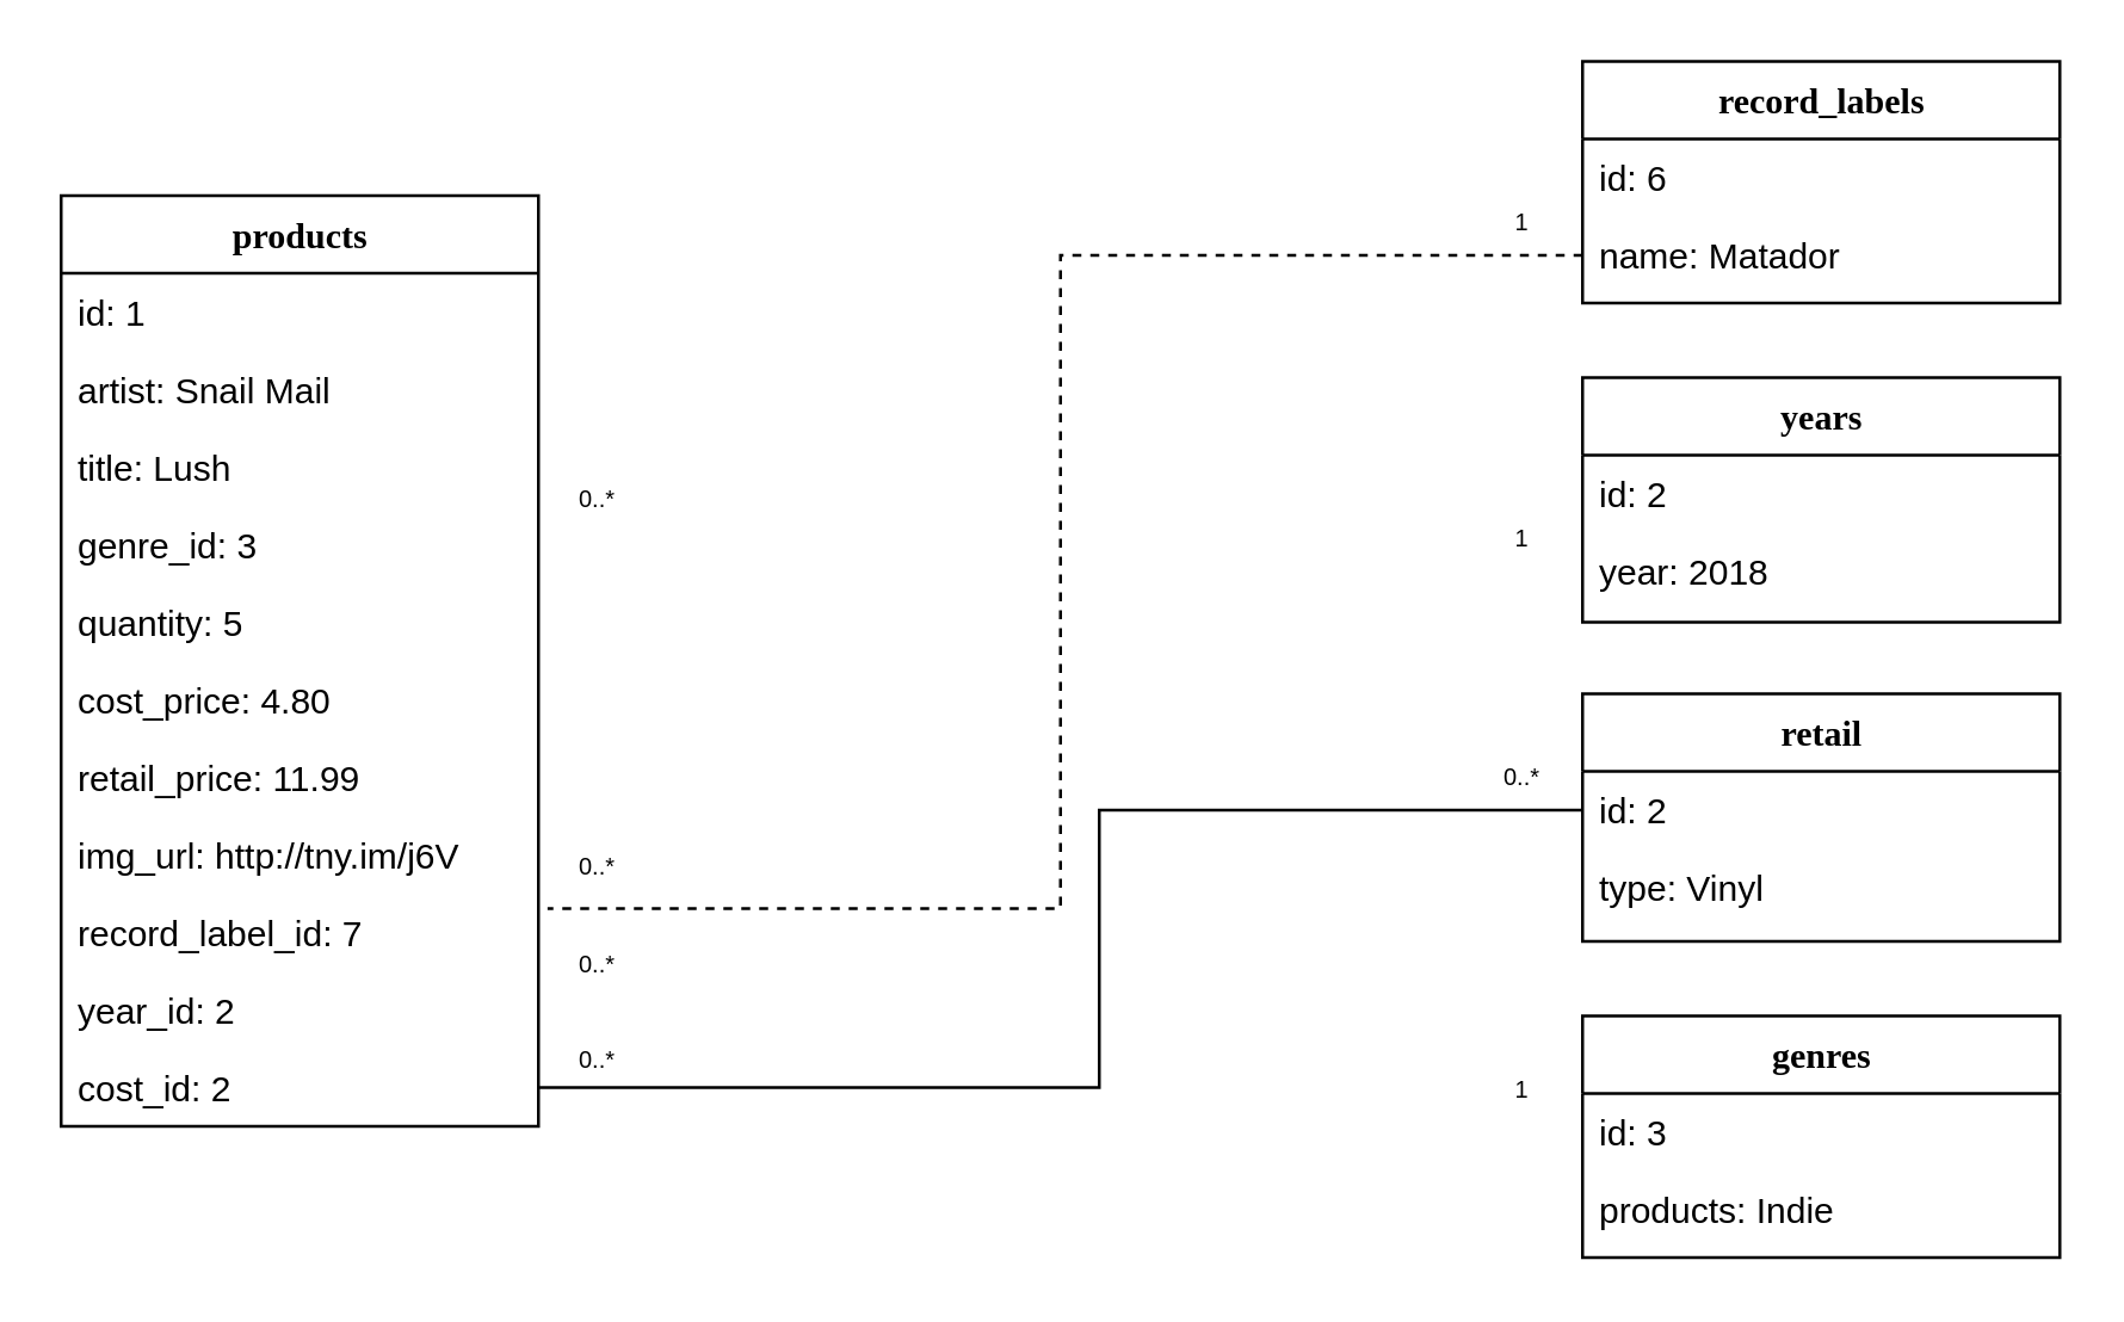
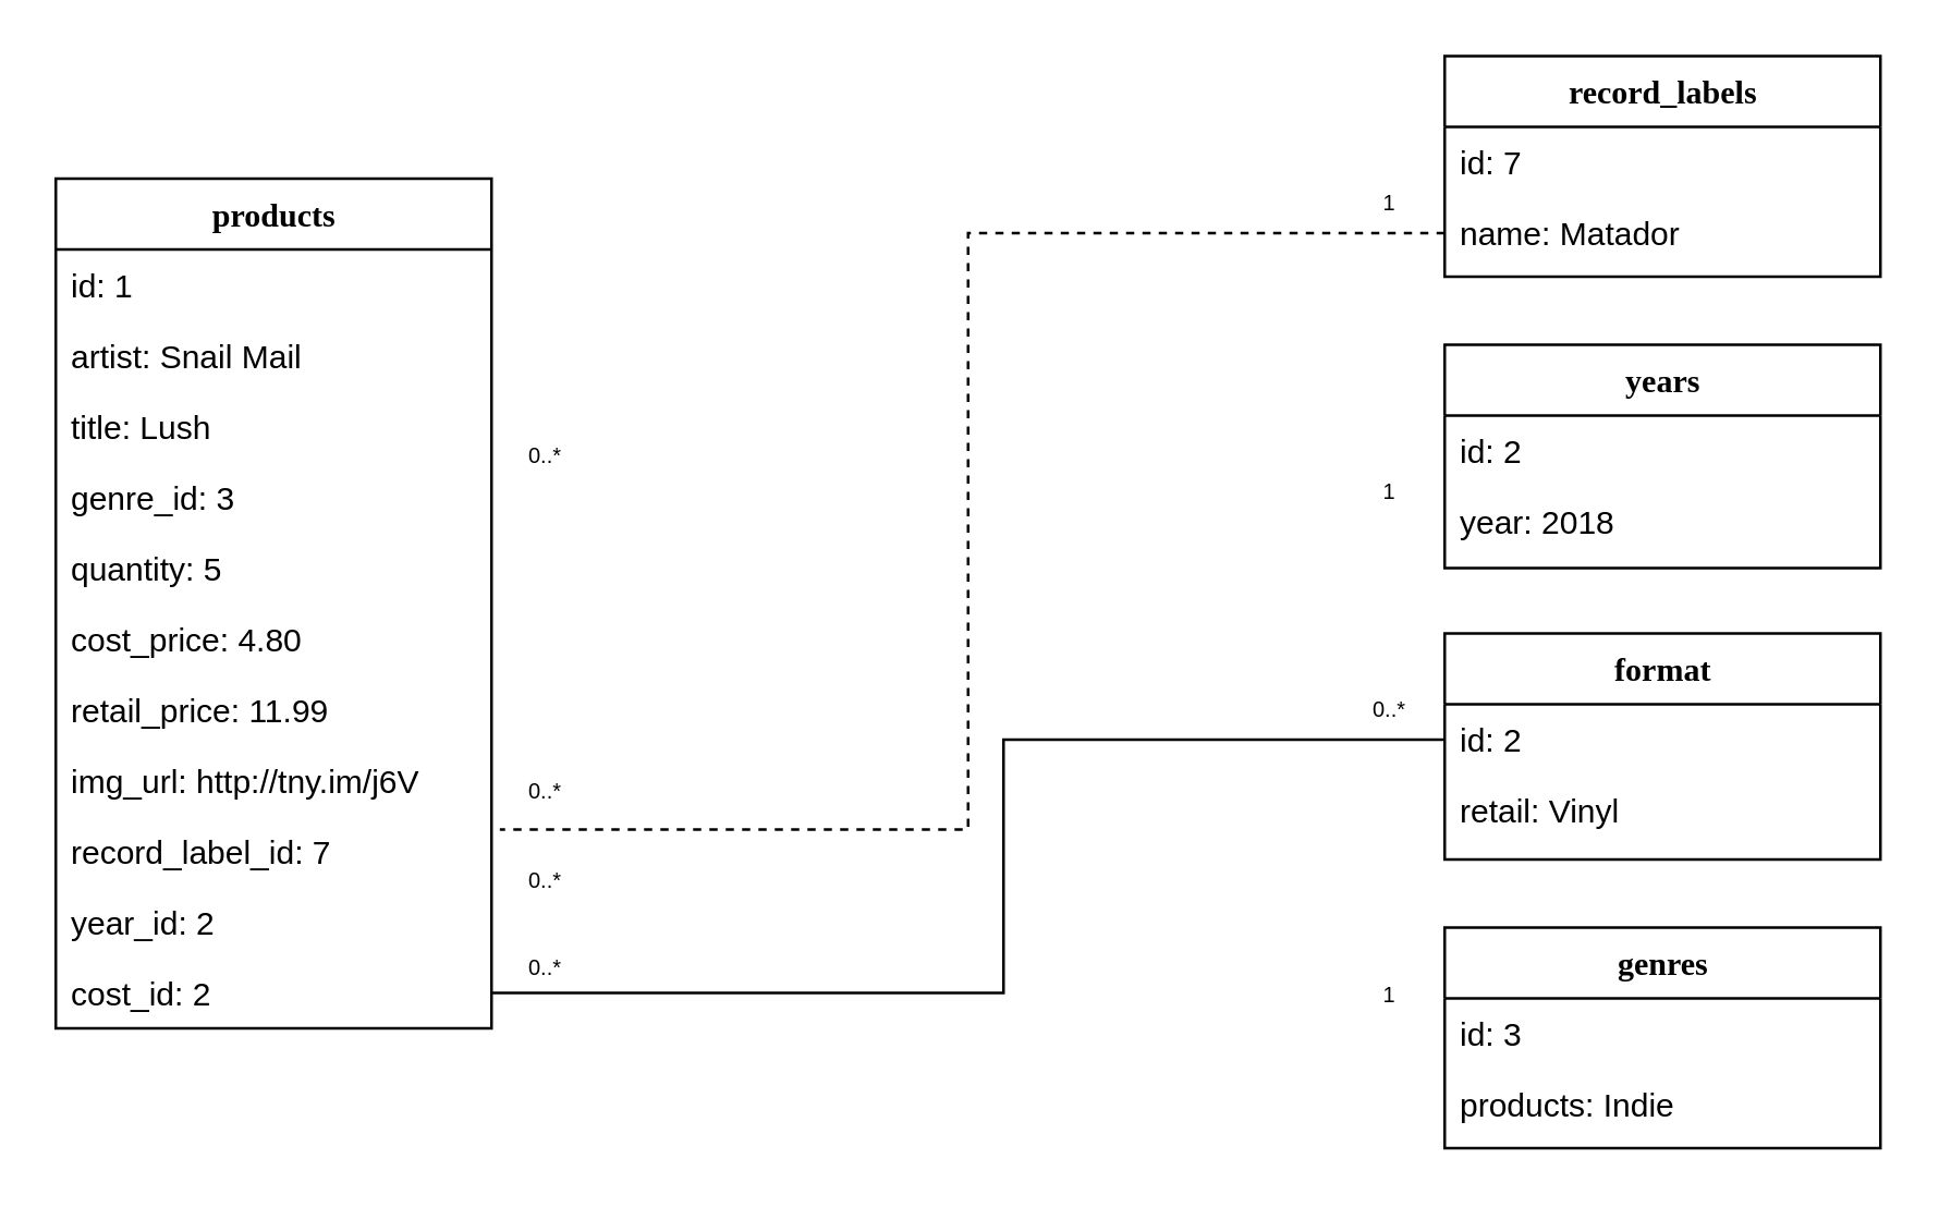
  <mxCell id="0" />
  <mxCell id="1" parent="0" />
  <mxCell id="2" value="products" style="swimlane;html=1;fontStyle=1;align=center;verticalAlign=top;childLayout=stackLayout;horizontal=1;startSize=26;horizontalStack=0;resizeParent=1;resizeLast=0;collapsible=1;marginBottom=0;swimlaneFillColor=#ffffff;rounded=0;shadow=0;comic=0;labelBackgroundColor=none;strokeColor=#000000;strokeWidth=1;fillColor=none;fontFamily=Verdana;fontSize=12;fontColor=#000000;" parent="1" vertex="1"><mxGeometry x="20" y="65" width="160" height="312" as="geometry" /></mxCell>
  <mxCell id="3" value="id: 1" style="text;html=1;strokeColor=none;fillColor=none;align=left;verticalAlign=top;spacingLeft=4;spacingRight=4;whiteSpace=wrap;overflow=hidden;rotatable=0;points=[[0,0.5],[1,0.5]];portConstraint=eastwest;" parent="2" vertex="1"><mxGeometry y="26" width="160" height="26" as="geometry" /></mxCell>
  <mxCell id="4" value="artist: Snail Mail" style="text;html=1;strokeColor=none;fillColor=none;align=left;verticalAlign=top;spacingLeft=4;spacingRight=4;whiteSpace=wrap;overflow=hidden;rotatable=0;points=[[0,0.5],[1,0.5]];portConstraint=eastwest;" parent="2" vertex="1"><mxGeometry y="52" width="160" height="26" as="geometry" /></mxCell>
  <mxCell id="5" value="title: Lush" style="text;html=1;strokeColor=none;fillColor=none;align=left;verticalAlign=top;spacingLeft=4;spacingRight=4;whiteSpace=wrap;overflow=hidden;rotatable=0;points=[[0,0.5],[1,0.5]];portConstraint=eastwest;" parent="2" vertex="1"><mxGeometry y="78" width="160" height="26" as="geometry" /></mxCell>
  <mxCell id="6" value="genre_id: 3" style="text;html=1;strokeColor=none;fillColor=none;align=left;verticalAlign=top;spacingLeft=4;spacingRight=4;whiteSpace=wrap;overflow=hidden;rotatable=0;points=[[0,0.5],[1,0.5]];portConstraint=eastwest;" parent="2" vertex="1"><mxGeometry y="104" width="160" height="26" as="geometry" /></mxCell>
  <mxCell id="7" value="quantity: 5" style="text;html=1;strokeColor=none;fillColor=none;align=left;verticalAlign=top;spacingLeft=4;spacingRight=4;whiteSpace=wrap;overflow=hidden;rotatable=0;points=[[0,0.5],[1,0.5]];portConstraint=eastwest;" parent="2" vertex="1"><mxGeometry y="130" width="160" height="26" as="geometry" /></mxCell>
  <mxCell id="8" value="cost_price: 4.80" style="text;html=1;strokeColor=none;fillColor=none;align=left;verticalAlign=top;spacingLeft=4;spacingRight=4;whiteSpace=wrap;overflow=hidden;rotatable=0;points=[[0,0.5],[1,0.5]];portConstraint=eastwest;" parent="2" vertex="1"><mxGeometry y="156" width="160" height="26" as="geometry" /></mxCell>
  <mxCell id="9" value="retail_price: 11.99" style="text;html=1;strokeColor=none;fillColor=none;align=left;verticalAlign=top;spacingLeft=4;spacingRight=4;whiteSpace=wrap;overflow=hidden;rotatable=0;points=[[0,0.5],[1,0.5]];portConstraint=eastwest;" parent="2" vertex="1"><mxGeometry y="182" width="160" height="26" as="geometry" /></mxCell>
  <mxCell id="10" value="img_url: http://tny.im/j6V" style="text;html=1;strokeColor=none;fillColor=none;align=left;verticalAlign=top;spacingLeft=4;spacingRight=4;whiteSpace=wrap;overflow=hidden;rotatable=0;points=[[0,0.5],[1,0.5]];portConstraint=eastwest;" parent="2" vertex="1"><mxGeometry y="208" width="160" height="26" as="geometry" /></mxCell>
  <mxCell id="11" value="record_label_id: 7" style="text;html=1;strokeColor=none;fillColor=none;align=left;verticalAlign=top;spacingLeft=4;spacingRight=4;whiteSpace=wrap;overflow=hidden;rotatable=0;points=[[0,0.5],[1,0.5]];portConstraint=eastwest;" parent="2" vertex="1"><mxGeometry y="234" width="160" height="26" as="geometry" /></mxCell>
  <mxCell id="12" value="year_id: 2" style="text;html=1;strokeColor=none;fillColor=none;align=left;verticalAlign=top;spacingLeft=4;spacingRight=4;whiteSpace=wrap;overflow=hidden;rotatable=0;points=[[0,0.5],[1,0.5]];portConstraint=eastwest;" parent="2" vertex="1"><mxGeometry y="260" width="160" height="26" as="geometry" /></mxCell>
  <mxCell id="13" value="cost_id: 2" style="text;html=1;strokeColor=none;fillColor=none;align=left;verticalAlign=top;spacingLeft=4;spacingRight=4;whiteSpace=wrap;overflow=hidden;rotatable=0;points=[[0,0.5],[1,0.5]];portConstraint=eastwest;" parent="2" vertex="1"><mxGeometry y="286" width="160" height="26" as="geometry" /></mxCell>
  <mxCell id="14" value="record_labels" style="swimlane;html=1;fontStyle=1;align=center;verticalAlign=top;childLayout=stackLayout;horizontal=1;startSize=26;horizontalStack=0;resizeParent=1;resizeLast=0;collapsible=1;marginBottom=0;swimlaneFillColor=#ffffff;rounded=0;shadow=0;comic=0;labelBackgroundColor=none;strokeColor=#000000;strokeWidth=1;fillColor=none;fontFamily=Verdana;fontSize=12;fontColor=#000000;" parent="1" vertex="1"><mxGeometry x="530" y="20" width="160" height="81" as="geometry" /></mxCell>
- <mxCell id="15" value="id: 6" style="text;html=1;strokeColor=none;fillColor=none;align=left;verticalAlign=top;spacingLeft=4;spacingRight=4;whiteSpace=wrap;overflow=hidden;rotatable=0;points=[[0,0.5],[1,0.5]];portConstraint=eastwest;" parent="14" vertex="1"><mxGeometry y="26" width="160" height="26" as="geometry" /></mxCell>
+ <mxCell id="15" value="id: 7" style="text;html=1;strokeColor=none;fillColor=none;align=left;verticalAlign=top;spacingLeft=4;spacingRight=4;whiteSpace=wrap;overflow=hidden;rotatable=0;points=[[0,0.5],[1,0.5]];portConstraint=eastwest;" parent="14" vertex="1"><mxGeometry y="26" width="160" height="26" as="geometry" /></mxCell>
  <mxCell id="16" value="name: Matador" style="text;html=1;strokeColor=none;fillColor=none;align=left;verticalAlign=top;spacingLeft=4;spacingRight=4;whiteSpace=wrap;overflow=hidden;rotatable=0;points=[[0,0.5],[1,0.5]];portConstraint=eastwest;" parent="14" vertex="1"><mxGeometry y="52" width="160" height="26" as="geometry" /></mxCell>
  <mxCell id="17" value="years" style="swimlane;html=1;fontStyle=1;align=center;verticalAlign=top;childLayout=stackLayout;horizontal=1;startSize=26;horizontalStack=0;resizeParent=1;resizeLast=0;collapsible=1;marginBottom=0;swimlaneFillColor=#ffffff;rounded=0;shadow=0;comic=0;labelBackgroundColor=none;strokeColor=#000000;strokeWidth=1;fillColor=none;fontFamily=Verdana;fontSize=12;fontColor=#000000;" parent="1" vertex="1"><mxGeometry x="530" y="126" width="160" height="82" as="geometry" /></mxCell>
  <mxCell id="18" value="id: 2" style="text;html=1;strokeColor=none;fillColor=none;align=left;verticalAlign=top;spacingLeft=4;spacingRight=4;whiteSpace=wrap;overflow=hidden;rotatable=0;points=[[0,0.5],[1,0.5]];portConstraint=eastwest;" parent="17" vertex="1"><mxGeometry y="26" width="160" height="26" as="geometry" /></mxCell>
  <mxCell id="19" value="year: 2018" style="text;html=1;strokeColor=none;fillColor=none;align=left;verticalAlign=top;spacingLeft=4;spacingRight=4;whiteSpace=wrap;overflow=hidden;rotatable=0;points=[[0,0.5],[1,0.5]];portConstraint=eastwest;" parent="17" vertex="1"><mxGeometry y="52" width="160" height="26" as="geometry" /></mxCell>
- <mxCell id="20" value="retail" style="swimlane;html=1;fontStyle=1;align=center;verticalAlign=top;childLayout=stackLayout;horizontal=1;startSize=26;horizontalStack=0;resizeParent=1;resizeLast=0;collapsible=1;marginBottom=0;swimlaneFillColor=#ffffff;rounded=0;shadow=0;comic=0;labelBackgroundColor=none;strokeColor=#000000;strokeWidth=1;fillColor=none;fontFamily=Verdana;fontSize=12;fontColor=#000000;" parent="1" vertex="1"><mxGeometry x="530" y="232" width="160" height="83" as="geometry" /></mxCell>
+ <mxCell id="20" value="format" style="swimlane;html=1;fontStyle=1;align=center;verticalAlign=top;childLayout=stackLayout;horizontal=1;startSize=26;horizontalStack=0;resizeParent=1;resizeLast=0;collapsible=1;marginBottom=0;swimlaneFillColor=#ffffff;rounded=0;shadow=0;comic=0;labelBackgroundColor=none;strokeColor=#000000;strokeWidth=1;fillColor=none;fontFamily=Verdana;fontSize=12;fontColor=#000000;" parent="1" vertex="1"><mxGeometry x="530" y="232" width="160" height="83" as="geometry" /></mxCell>
  <mxCell id="21" value="id: 2" style="text;html=1;strokeColor=none;fillColor=none;align=left;verticalAlign=top;spacingLeft=4;spacingRight=4;whiteSpace=wrap;overflow=hidden;rotatable=0;points=[[0,0.5],[1,0.5]];portConstraint=eastwest;" parent="20" vertex="1"><mxGeometry y="26" width="160" height="26" as="geometry" /></mxCell>
- <mxCell id="22" value="type: Vinyl" style="text;html=1;strokeColor=none;fillColor=none;align=left;verticalAlign=top;spacingLeft=4;spacingRight=4;whiteSpace=wrap;overflow=hidden;rotatable=0;points=[[0,0.5],[1,0.5]];portConstraint=eastwest;" parent="20" vertex="1"><mxGeometry y="52" width="160" height="26" as="geometry" /></mxCell>
+ <mxCell id="22" value="retail: Vinyl" style="text;html=1;strokeColor=none;fillColor=none;align=left;verticalAlign=top;spacingLeft=4;spacingRight=4;whiteSpace=wrap;overflow=hidden;rotatable=0;points=[[0,0.5],[1,0.5]];portConstraint=eastwest;" parent="20" vertex="1"><mxGeometry y="52" width="160" height="26" as="geometry" /></mxCell>
  <mxCell id="23" value="&lt;font style=&quot;font-size: 8px&quot;&gt;0..*&lt;/font&gt;" style="text;html=1;strokeColor=none;fillColor=none;align=center;verticalAlign=middle;whiteSpace=wrap;rounded=0;" parent="1" vertex="1"><mxGeometry x="490" y="248.5" width="40" height="20" as="geometry" /></mxCell>
  <mxCell id="24" value="&lt;font style=&quot;font-size: 8px&quot;&gt;1&lt;/font&gt;" style="text;html=1;strokeColor=none;fillColor=none;align=center;verticalAlign=middle;whiteSpace=wrap;rounded=0;" parent="1" vertex="1"><mxGeometry x="490" y="169" width="40" height="20" as="geometry" /></mxCell>
  <mxCell id="25" value="&lt;font style=&quot;font-size: 8px&quot;&gt;1&lt;/font&gt;" style="text;html=1;strokeColor=none;fillColor=none;align=center;verticalAlign=middle;whiteSpace=wrap;rounded=0;" parent="1" vertex="1"><mxGeometry x="490" y="63" width="40" height="20" as="geometry" /></mxCell>
  <mxCell id="26" value="&lt;font style=&quot;font-size: 8px&quot;&gt;0..*&lt;/font&gt;" style="text;html=1;strokeColor=none;fillColor=none;align=center;verticalAlign=middle;whiteSpace=wrap;rounded=0;" parent="1" vertex="1"><mxGeometry x="180" y="312" width="40" height="20" as="geometry" /></mxCell>
  <mxCell id="27" value="&lt;font style=&quot;font-size: 8px&quot;&gt;0..*&lt;/font&gt;" style="text;html=1;strokeColor=none;fillColor=none;align=center;verticalAlign=middle;whiteSpace=wrap;rounded=0;" parent="1" vertex="1"><mxGeometry x="180" y="279" width="40" height="20" as="geometry" /></mxCell>
  <mxCell id="28" value="&lt;font style=&quot;font-size: 8px&quot;&gt;0..*&lt;/font&gt;" style="text;html=1;strokeColor=none;fillColor=none;align=center;verticalAlign=middle;whiteSpace=wrap;rounded=0;" parent="1" vertex="1"><mxGeometry x="180" y="156" width="40" height="20" as="geometry" /></mxCell>
  <mxCell id="29" value="genres" style="swimlane;html=1;fontStyle=1;align=center;verticalAlign=top;childLayout=stackLayout;horizontal=1;startSize=26;horizontalStack=0;resizeParent=1;resizeLast=0;collapsible=1;marginBottom=0;swimlaneFillColor=#ffffff;rounded=0;shadow=0;comic=0;labelBackgroundColor=none;strokeColor=#000000;strokeWidth=1;fillColor=none;fontFamily=Verdana;fontSize=12;fontColor=#000000;" parent="1" vertex="1"><mxGeometry x="530" y="340" width="160" height="81" as="geometry" /></mxCell>
  <mxCell id="30" value="id: 3" style="text;html=1;strokeColor=none;fillColor=none;align=left;verticalAlign=top;spacingLeft=4;spacingRight=4;whiteSpace=wrap;overflow=hidden;rotatable=0;points=[[0,0.5],[1,0.5]];portConstraint=eastwest;" parent="29" vertex="1"><mxGeometry y="26" width="160" height="26" as="geometry" /></mxCell>
  <mxCell id="31" value="products: Indie" style="text;html=1;strokeColor=none;fillColor=none;align=left;verticalAlign=top;spacingLeft=4;spacingRight=4;whiteSpace=wrap;overflow=hidden;rotatable=0;points=[[0,0.5],[1,0.5]];portConstraint=eastwest;" parent="29" vertex="1"><mxGeometry y="52" width="160" height="26" as="geometry" /></mxCell>
  <mxCell id="32" value="&lt;font style=&quot;font-size: 8px&quot;&gt;0..*&lt;/font&gt;" style="text;html=1;strokeColor=none;fillColor=none;align=center;verticalAlign=middle;whiteSpace=wrap;rounded=0;" parent="1" vertex="1"><mxGeometry x="180" y="344" width="40" height="20" as="geometry" /></mxCell>
  <mxCell id="33" value="&lt;font style=&quot;font-size: 8px&quot;&gt;1&lt;/font&gt;" style="text;html=1;strokeColor=none;fillColor=none;align=center;verticalAlign=middle;whiteSpace=wrap;rounded=0;" parent="1" vertex="1"><mxGeometry x="490" y="354" width="40" height="20" as="geometry" /></mxCell>
  <mxCell id="34" style="edgeStyle=orthogonalEdgeStyle;rounded=0;orthogonalLoop=1;jettySize=auto;html=1;entryX=1.019;entryY=0.192;entryDx=0;entryDy=0;entryPerimeter=0;endArrow=none;endFill=0;dashed=1;" edge="1" parent="1" source="16" target="11"><mxGeometry relative="1" as="geometry" /></mxCell>
  <mxCell id="35" style="edgeStyle=orthogonalEdgeStyle;rounded=0;orthogonalLoop=1;jettySize=auto;html=1;entryX=1;entryY=0.5;entryDx=0;entryDy=0;endArrow=none;endFill=0;" edge="1" parent="1" source="21" target="13"><mxGeometry relative="1" as="geometry"><Array as="points"><mxPoint x="368" y="271" /><mxPoint x="368" y="364" /></Array></mxGeometry></mxCell>
